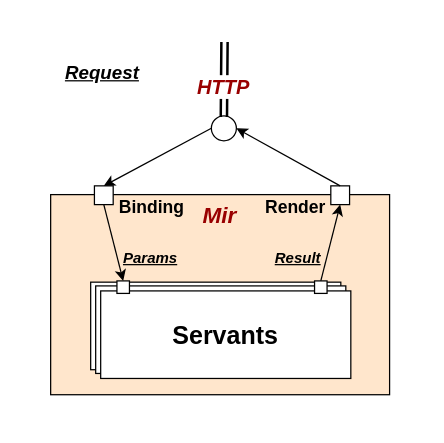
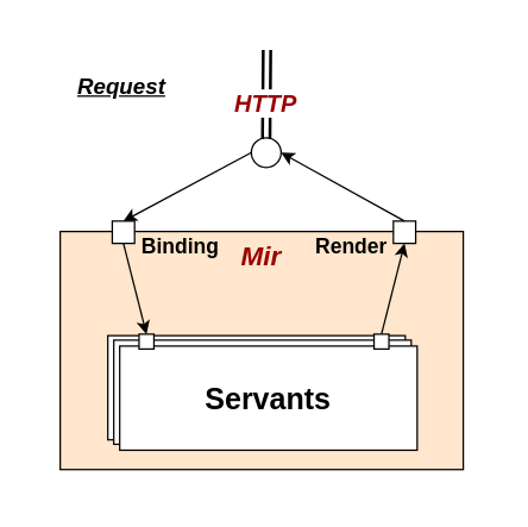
  <mxCell id="0" />
  <mxCell id="1" parent="0" />
  <mxCell id="2" value="" style="whiteSpace=wrap;html=1;aspect=fixed;fontSize=14;strokeColor=none;fillColor=none;" parent="1" vertex="1"><mxGeometry x="20.5" y="20" width="312" height="312" as="geometry" /></mxCell>
  <mxCell id="3" value="Mir" style="rounded=0;whiteSpace=wrap;html=1;fontStyle=3;verticalAlign=top;fontSize=18;fontColor=#990000;fillColor=#ffe6cc;" parent="1" vertex="1"><mxGeometry x="40" y="155" width="271" height="160" as="geometry" /></mxCell>
  <mxCell id="4" value="" style="whiteSpace=wrap;html=1;aspect=fixed;" parent="1" vertex="1"><mxGeometry x="75" y="148" width="15" height="15" as="geometry" /></mxCell>
  <mxCell id="5" value="" style="whiteSpace=wrap;html=1;aspect=fixed;" parent="1" vertex="1"><mxGeometry x="264" y="148" width="15" height="15" as="geometry" /></mxCell>
  <mxCell id="6" value="Servant" style="rounded=0;whiteSpace=wrap;html=1;fontStyle=1;fontSize=20;fontColor=#000000;" parent="1" vertex="1"><mxGeometry x="72" y="225" width="200" height="70" as="geometry" /></mxCell>
  <mxCell id="7" value="" style="endArrow=classic;html=1;rounded=0;entryX=0.5;entryY=0;entryDx=0;entryDy=0;exitX=0;exitY=0.5;exitDx=0;exitDy=0;" parent="1" source="16" target="4" edge="1"><mxGeometry width="50" height="50" relative="1" as="geometry"><mxPoint x="158" y="85" as="sourcePoint" /><mxPoint x="58" y="85" as="targetPoint" /></mxGeometry></mxCell>
  <mxCell id="8" value="" style="endArrow=classic;html=1;rounded=0;exitX=0.5;exitY=0;exitDx=0;exitDy=0;entryX=1;entryY=0.5;entryDx=0;entryDy=0;" parent="1" source="5" target="16" edge="1"><mxGeometry width="50" height="50" relative="1" as="geometry"><mxPoint x="248" y="325" as="sourcePoint" /><mxPoint x="198" y="85" as="targetPoint" /></mxGeometry></mxCell>
  <mxCell id="9" value="" style="endArrow=classic;html=1;rounded=0;exitX=0.5;exitY=1;exitDx=0;exitDy=0;entryX=0.5;entryY=0;entryDx=0;entryDy=0;" parent="1" source="4" target="22" edge="1"><mxGeometry width="50" height="50" relative="1" as="geometry"><mxPoint x="248" y="325" as="sourcePoint" /><mxPoint x="123" y="220" as="targetPoint" /></mxGeometry></mxCell>
  <mxCell id="10" value="" style="endArrow=classic;html=1;rounded=0;exitX=0.5;exitY=0;exitDx=0;exitDy=0;entryX=0.5;entryY=1;entryDx=0;entryDy=0;" parent="1" source="21" target="5" edge="1"><mxGeometry width="50" height="50" relative="1" as="geometry"><mxPoint x="218" y="220" as="sourcePoint" /><mxPoint x="298" y="275" as="targetPoint" /></mxGeometry></mxCell>
  <mxCell id="11" value="Binding" style="text;html=1;strokeColor=none;fillColor=none;align=center;verticalAlign=middle;whiteSpace=wrap;rounded=0;fontStyle=1;fontSize=14;" parent="1" vertex="1"><mxGeometry x="91" y="150" width="60" height="30" as="geometry" /></mxCell>
  <mxCell id="12" value="Render" style="text;html=1;strokeColor=none;fillColor=none;align=center;verticalAlign=middle;whiteSpace=wrap;rounded=0;fontStyle=1;fontSize=14;" parent="1" vertex="1"><mxGeometry x="206" y="150" width="60" height="30" as="geometry" /></mxCell>
- <mxCell id="13" value="Params" style="text;html=1;strokeColor=none;fillColor=none;align=center;verticalAlign=middle;whiteSpace=wrap;rounded=0;fontStyle=7" parent="1" vertex="1"><mxGeometry x="90" y="191" width="60" height="30" as="geometry" /></mxCell>
- <mxCell id="14" value="Result" style="text;html=1;strokeColor=none;fillColor=none;align=center;verticalAlign=middle;whiteSpace=wrap;rounded=0;fontStyle=7" parent="1" vertex="1"><mxGeometry x="208" y="191" width="60" height="30" as="geometry" /></mxCell>
  <mxCell id="15" value="Request" style="text;html=1;align=center;verticalAlign=middle;resizable=0;points=[];autosize=1;strokeColor=none;fillColor=none;fontStyle=7;fontSize=15;" parent="1" vertex="1"><mxGeometry x="41" y="42" width="80" height="30" as="geometry" /></mxCell>
  <mxCell id="16" value="" style="ellipse;whiteSpace=wrap;html=1;aspect=fixed;fontSize=15;" parent="1" vertex="1"><mxGeometry x="168.5" y="92" width="20" height="20" as="geometry" /></mxCell>
  <mxCell id="17" value="" style="endArrow=none;html=1;rounded=0;fontSize=15;exitX=0.5;exitY=0;exitDx=0;exitDy=0;strokeWidth=2;shape=link;" parent="1" edge="1"><mxGeometry width="50" height="50" relative="1" as="geometry"><mxPoint x="178.5" y="93" as="sourcePoint" /><mxPoint x="179" y="33" as="targetPoint" /></mxGeometry></mxCell>
  <mxCell id="18" value="HTTP" style="edgeLabel;html=1;align=center;verticalAlign=middle;resizable=0;points=[];fontSize=16;fontStyle=3;fontColor=#990000;" parent="17" vertex="1" connectable="0"><mxGeometry x="0.161" y="-2" relative="1" as="geometry"><mxPoint x="-3" y="10" as="offset" /></mxGeometry></mxCell>
  <mxCell id="19" value="Servant" style="rounded=0;whiteSpace=wrap;html=1;fontStyle=1;fontSize=20;fontColor=#000000;" vertex="1" parent="1"><mxGeometry x="76" y="228" width="200" height="70" as="geometry" /></mxCell>
  <mxCell id="20" value="Servants" style="rounded=0;whiteSpace=wrap;html=1;fontStyle=1;fontSize=20;fontColor=#000000;" vertex="1" parent="1"><mxGeometry x="80" y="232" width="200" height="70" as="geometry" /></mxCell>
  <mxCell id="21" value="" style="whiteSpace=wrap;html=1;aspect=fixed;" vertex="1" parent="1"><mxGeometry x="251" y="224" width="10" height="10" as="geometry" /></mxCell>
  <mxCell id="22" value="" style="whiteSpace=wrap;html=1;aspect=fixed;" vertex="1" parent="1"><mxGeometry x="93" y="224" width="10" height="10" as="geometry" /></mxCell>
